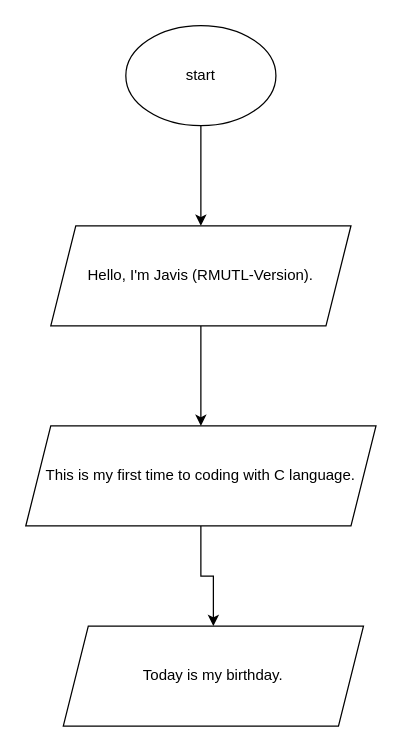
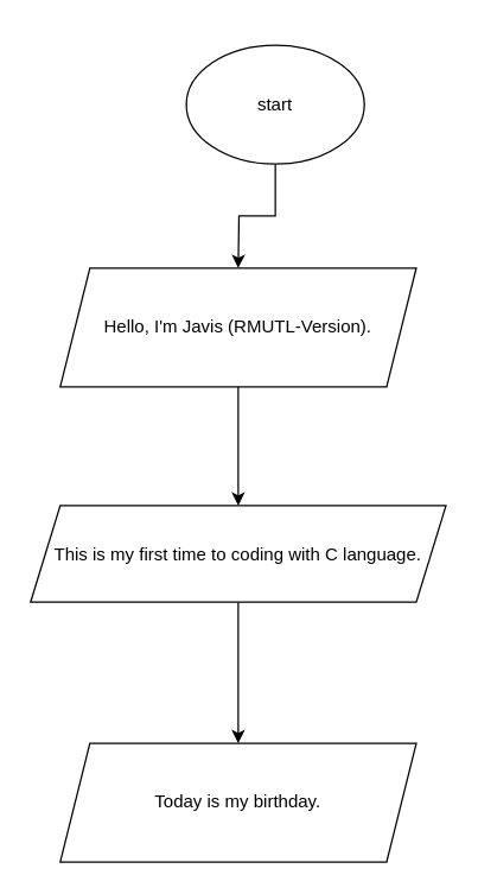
  <mxCell id="0" />
  <mxCell id="1" parent="0" />
  <mxCell id="2" style="edgeStyle=orthogonalEdgeStyle;rounded=0;orthogonalLoop=1;jettySize=auto;html=1;" edge="1" parent="1" source="3"><mxGeometry relative="1" as="geometry"><mxPoint x="160" y="180" as="targetPoint" /></mxGeometry></mxCell>
- <mxCell id="3" value="start" style="ellipse;whiteSpace=wrap;html=1;" vertex="1" parent="1"><mxGeometry x="100" y="20" width="120" height="80" as="geometry" /></mxCell>
+ <mxCell id="3" value="start" style="ellipse;whiteSpace=wrap;html=1;" vertex="1" parent="1"><mxGeometry x="125" y="30" width="120" height="80" as="geometry" /></mxCell>
  <mxCell id="4" style="edgeStyle=orthogonalEdgeStyle;rounded=0;orthogonalLoop=1;jettySize=auto;html=1;entryX=0.5;entryY=0;entryDx=0;entryDy=0;" edge="1" parent="1" source="5" target="7"><mxGeometry relative="1" as="geometry" /></mxCell>
  <mxCell id="5" value="Hello, I'm Javis (RMUTL-Version)." style="shape=parallelogram;perimeter=parallelogramPerimeter;whiteSpace=wrap;html=1;fixedSize=1;" vertex="1" parent="1"><mxGeometry x="40" y="180" width="240" height="80" as="geometry" /></mxCell>
  <mxCell id="6" style="edgeStyle=orthogonalEdgeStyle;rounded=0;orthogonalLoop=1;jettySize=auto;html=1;entryX=0.5;entryY=0;entryDx=0;entryDy=0;" edge="1" parent="1" source="7" target="8"><mxGeometry relative="1" as="geometry" /></mxCell>
- <mxCell id="7" value="&lt;div&gt;This is my first time to coding with C language.&lt;/div&gt;" style="shape=parallelogram;perimeter=parallelogramPerimeter;whiteSpace=wrap;html=1;fixedSize=1;" vertex="1" parent="1"><mxGeometry x="20" y="340" width="280" height="80" as="geometry" /></mxCell>
- <mxCell id="8" value="Today is my birthday." style="shape=parallelogram;perimeter=parallelogramPerimeter;whiteSpace=wrap;html=1;fixedSize=1;" vertex="1" parent="1"><mxGeometry x="50" y="500" width="240" height="80" as="geometry" /></mxCell>
+ <mxCell id="7" value="&lt;div&gt;This is my first time to coding with C language.&lt;/div&gt;" style="shape=parallelogram;perimeter=parallelogramPerimeter;whiteSpace=wrap;html=1;fixedSize=1;" vertex="1" parent="1"><mxGeometry x="20" y="340" width="280" height="65" as="geometry" /></mxCell>
+ <mxCell id="8" value="Today is my birthday." style="shape=parallelogram;perimeter=parallelogramPerimeter;whiteSpace=wrap;html=1;fixedSize=1;" vertex="1" parent="1"><mxGeometry x="40" y="500" width="240" height="80" as="geometry" /></mxCell>
